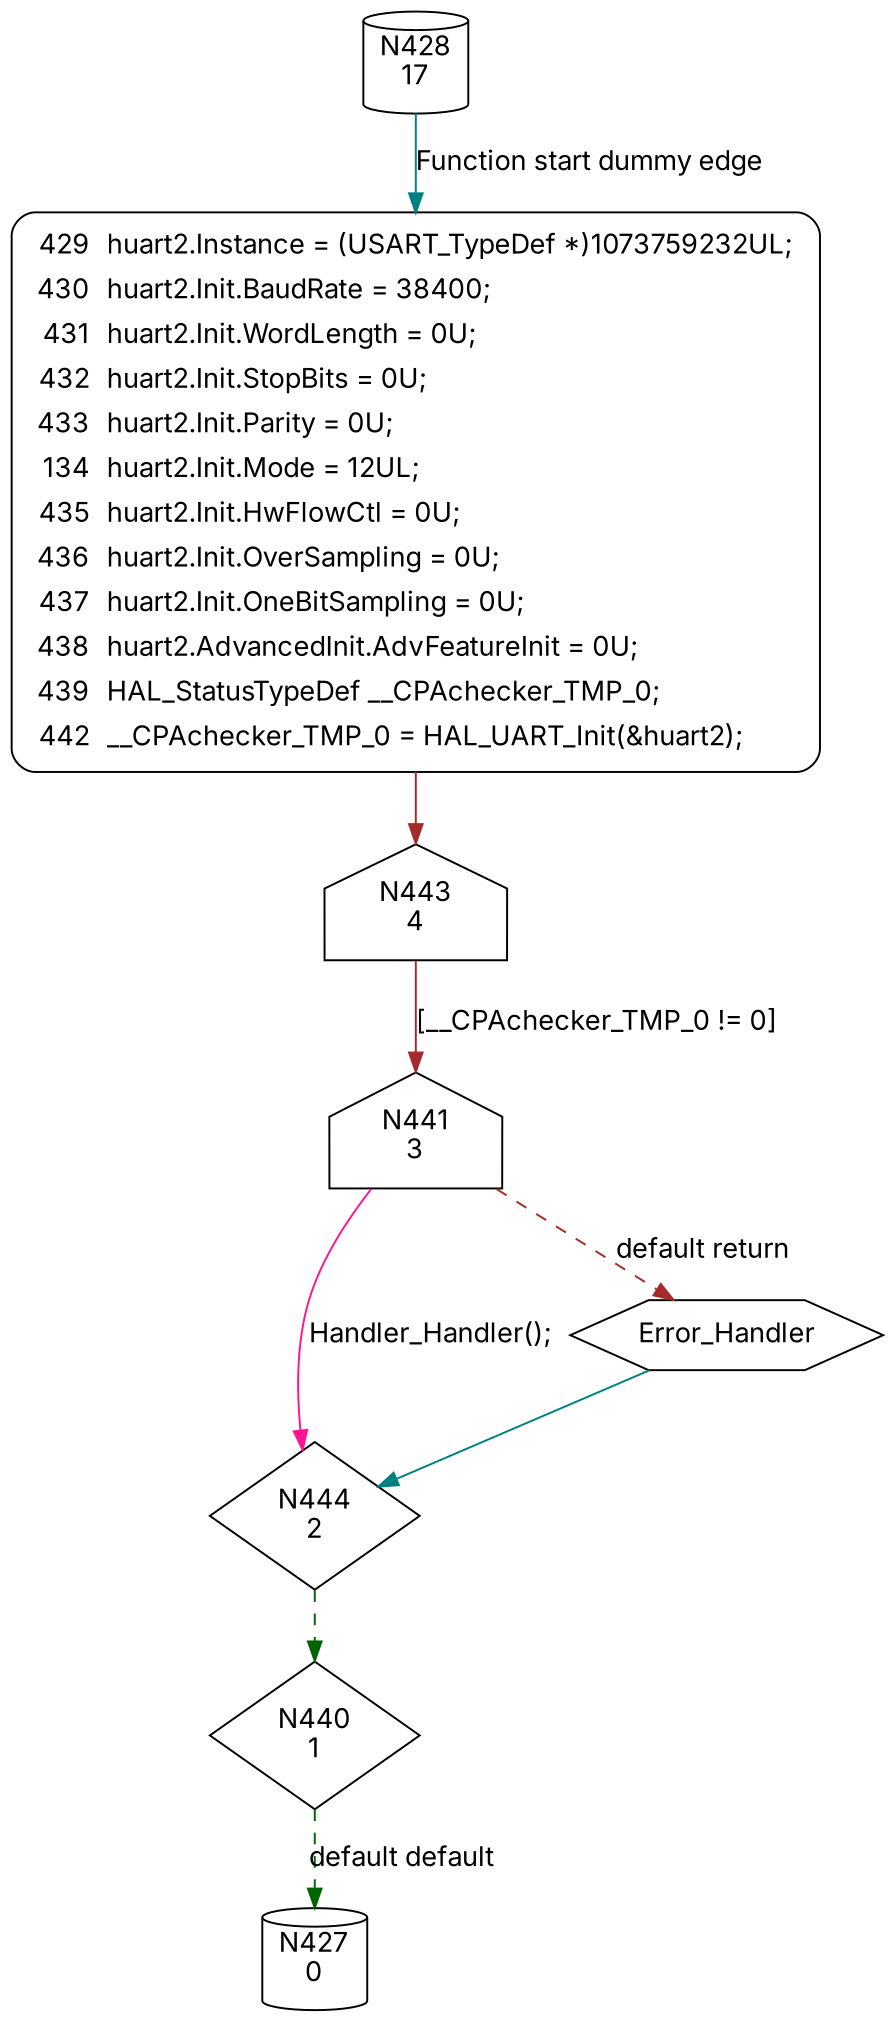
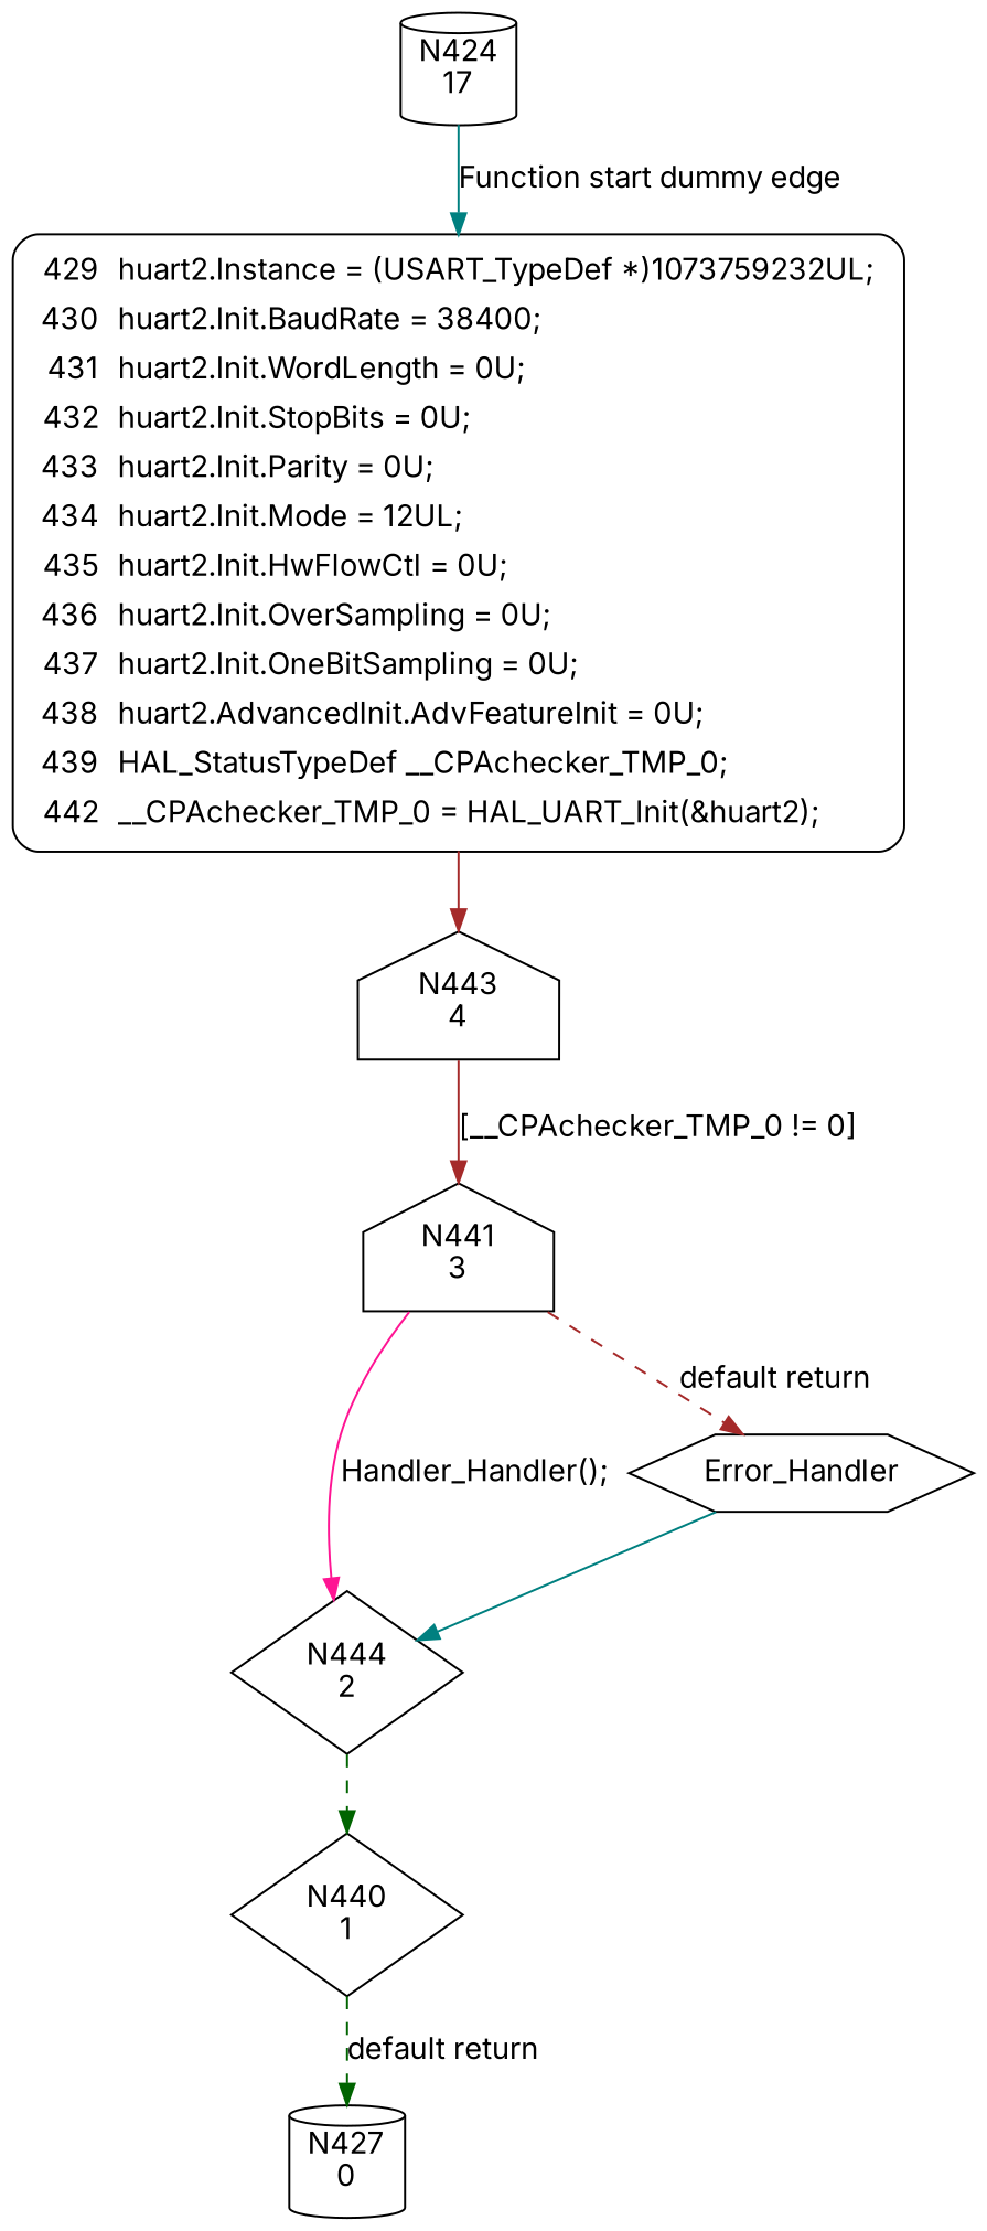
  digraph {
    fontname=Inter
    node [fontname=Inter shape=cylinder]
    edge [color=brown fontname=Inter style=solid]
-   n1 [label="N428\n17"]
-   n2 [fillcolor=white label=<<table border="0" cellborder="0" cellpadding="3" bgcolor="white"><tr><td align="right">429</td><td align="left">huart2.Instance = (USART_TypeDef *)1073759232UL;</td></tr><tr><td align="right">430</td><td align="left">huart2.Init.BaudRate = 38400;</td></tr><tr><td align="right">431</td><td align="left">huart2.Init.WordLength = 0U;</td></tr><tr><td align="right">432</td><td align="left">huart2.Init.StopBits = 0U;</td></tr><tr><td align="right">433</td><td align="left">huart2.Init.Parity = 0U;</td></tr><tr><td align="right">134</td><td align="left">huart2.Init.Mode = 12UL;</td></tr><tr><td align="right">435</td><td align="left">huart2.Init.HwFlowCtl = 0U;</td></tr><tr><td align="right">436</td><td align="left">huart2.Init.OverSampling = 0U;</td></tr><tr><td align="right">437</td><td align="left">huart2.Init.OneBitSampling = 0U;</td></tr><tr><td align="right">438</td><td align="left">huart2.AdvancedInit.AdvFeatureInit = 0U;</td></tr><tr><td align="right">439</td><td align="left">HAL_StatusTypeDef __CPAchecker_TMP_0;</td></tr><tr><td align="right">442</td><td align="left">__CPAchecker_TMP_0 = HAL_UART_Init(&amp;huart2);</td></tr></table>> penwidth=1 shape=Mrecord style="filled,bold"]
+   n1 [label="N424\n17"]
+   n2 [fillcolor=white label=<<table border="0" cellborder="0" cellpadding="3" bgcolor="white"><tr><td align="right">429</td><td align="left">huart2.Instance = (USART_TypeDef *)1073759232UL;</td></tr><tr><td align="right">430</td><td align="left">huart2.Init.BaudRate = 38400;</td></tr><tr><td align="right">431</td><td align="left">huart2.Init.WordLength = 0U;</td></tr><tr><td align="right">432</td><td align="left">huart2.Init.StopBits = 0U;</td></tr><tr><td align="right">433</td><td align="left">huart2.Init.Parity = 0U;</td></tr><tr><td align="right">434</td><td align="left">huart2.Init.Mode = 12UL;</td></tr><tr><td align="right">435</td><td align="left">huart2.Init.HwFlowCtl = 0U;</td></tr><tr><td align="right">436</td><td align="left">huart2.Init.OverSampling = 0U;</td></tr><tr><td align="right">437</td><td align="left">huart2.Init.OneBitSampling = 0U;</td></tr><tr><td align="right">438</td><td align="left">huart2.AdvancedInit.AdvFeatureInit = 0U;</td></tr><tr><td align="right">439</td><td align="left">HAL_StatusTypeDef __CPAchecker_TMP_0;</td></tr><tr><td align="right">442</td><td align="left">__CPAchecker_TMP_0 = HAL_UART_Init(&amp;huart2);</td></tr></table>> penwidth=1 shape=Mrecord style="filled,bold"]
    n3 [label="N443\n4" shape=house]
    n4 [label="N441\n3" shape=house]
    n5 [label="N444\n2" shape=diamond]
    n6 [label=Error_Handler shape=hexagon]
    n7 [label="N440\n1" shape=diamond]
    n8 [label="N427\n0"]
    n1 -> n2 [color=teal label="Function start dummy edge"]
    n2 -> n3
    n3 -> n4 [label="[__CPAchecker_TMP_0 != 0]"]
    n4 -> n5 [color=deeppink label="Handler_Handler();"]
    n4 -> n6 [label="default return" style=dashed]
    n5 -> n7 [color=darkgreen style=dashed]
    n6 -> n5 [color=teal]
-   n7 -> n8 [color=darkgreen label="default default" style=dashed]
+   n7 -> n8 [color=darkgreen label="default return" style=dashed]
  }
